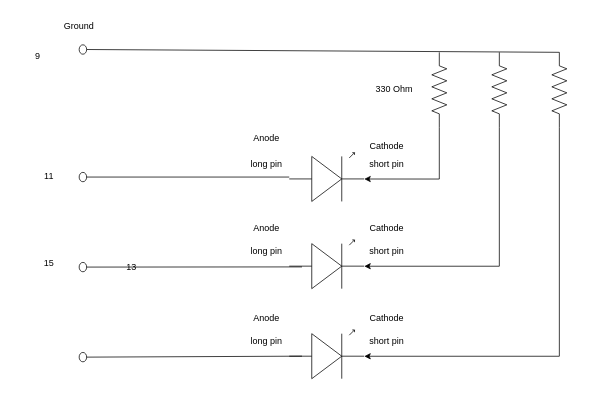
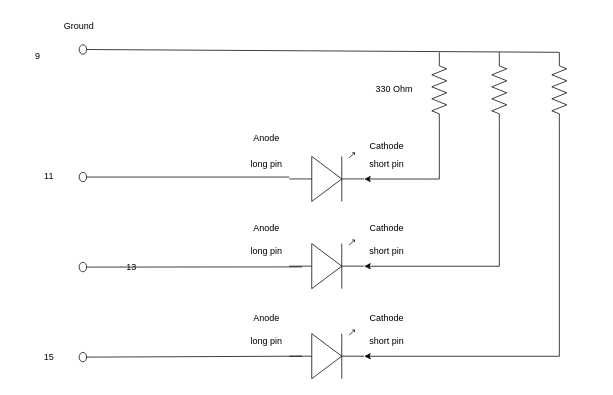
  <mxCell id="0" />
  <mxCell id="1" parent="0" />
  <mxCell id="2" value="" style="verticalLabelPosition=bottom;shadow=0;dashed=0;align=center;html=1;verticalAlign=top;shape=mxgraph.electrical.opto_electronics.led_1;pointerEvents=1;" vertex="1" parent="1"><mxGeometry x="385" y="319" width="100" height="65" as="geometry" /></mxCell>
  <mxCell id="3" value="" style="verticalLabelPosition=bottom;shadow=0;dashed=0;align=center;html=1;verticalAlign=top;shape=mxgraph.electrical.opto_electronics.led_1;pointerEvents=1;" vertex="1" parent="1"><mxGeometry x="385" y="202.75" width="100" height="65" as="geometry" /></mxCell>
  <mxCell id="4" value="" style="verticalLabelPosition=bottom;shadow=0;dashed=0;align=center;html=1;verticalAlign=top;shape=mxgraph.electrical.opto_electronics.led_1;pointerEvents=1;" vertex="1" parent="1"><mxGeometry x="385" y="439" width="100" height="65" as="geometry" /></mxCell>
  <mxCell id="5" value="" style="pointerEvents=1;verticalLabelPosition=bottom;shadow=0;dashed=0;align=center;html=1;verticalAlign=top;shape=mxgraph.electrical.resistors.resistor_2;rotation=-90;" vertex="1" parent="1"><mxGeometry x="535" y="109" width="100" height="20" as="geometry" /></mxCell>
  <mxCell id="6" value="" style="pointerEvents=1;verticalLabelPosition=bottom;shadow=0;dashed=0;align=center;html=1;verticalAlign=top;shape=mxgraph.electrical.resistors.resistor_2;rotation=-90;" vertex="1" parent="1"><mxGeometry x="615" y="109" width="100" height="20" as="geometry" /></mxCell>
  <mxCell id="7" value="" style="pointerEvents=1;verticalLabelPosition=bottom;shadow=0;dashed=0;align=center;html=1;verticalAlign=top;shape=mxgraph.electrical.resistors.resistor_2;rotation=-90;" vertex="1" parent="1"><mxGeometry x="695" y="109" width="100" height="20" as="geometry" /></mxCell>
  <mxCell id="8" value="" style="ellipse;whiteSpace=wrap;html=1;" vertex="1" parent="1"><mxGeometry x="105" y="229" width="10" height="12.5" as="geometry" /></mxCell>
  <mxCell id="9" value="" style="ellipse;whiteSpace=wrap;html=1;" vertex="1" parent="1"><mxGeometry x="105" y="349" width="10" height="12.5" as="geometry" /></mxCell>
  <mxCell id="10" value="" style="ellipse;whiteSpace=wrap;html=1;" vertex="1" parent="1"><mxGeometry x="105" y="469" width="10" height="12.5" as="geometry" /></mxCell>
  <mxCell id="11" value="" style="endArrow=none;html=1;rounded=0;exitX=1;exitY=0.5;exitDx=0;exitDy=0;" edge="1" parent="1" source="8" target="3"><mxGeometry width="50" height="50" relative="1" as="geometry"><mxPoint x="425" y="319" as="sourcePoint" /><mxPoint x="475" y="269" as="targetPoint" /></mxGeometry></mxCell>
  <mxCell id="12" value="" style="endArrow=none;html=1;rounded=0;exitX=1;exitY=0.5;exitDx=0;exitDy=0;entryX=0.17;entryY=0.554;entryDx=0;entryDy=0;entryPerimeter=0;" edge="1" parent="1" source="9" target="2"><mxGeometry width="50" height="50" relative="1" as="geometry"><mxPoint x="425" y="319" as="sourcePoint" /><mxPoint x="475" y="269" as="targetPoint" /></mxGeometry></mxCell>
  <mxCell id="13" value="" style="endArrow=none;html=1;rounded=0;exitX=1;exitY=0.5;exitDx=0;exitDy=0;entryX=0.17;entryY=0.538;entryDx=0;entryDy=0;entryPerimeter=0;" edge="1" parent="1" source="10" target="4"><mxGeometry width="50" height="50" relative="1" as="geometry"><mxPoint x="425" y="319" as="sourcePoint" /><mxPoint x="475" y="269" as="targetPoint" /></mxGeometry></mxCell>
  <mxCell id="14" style="edgeStyle=orthogonalEdgeStyle;rounded=0;orthogonalLoop=1;jettySize=auto;html=1;exitX=0;exitY=0.5;exitDx=0;exitDy=0;exitPerimeter=0;entryX=1;entryY=0.54;entryDx=0;entryDy=0;entryPerimeter=0;" edge="1" parent="1" source="5" target="3"><mxGeometry relative="1" as="geometry" /></mxCell>
  <mxCell id="15" style="edgeStyle=orthogonalEdgeStyle;rounded=0;orthogonalLoop=1;jettySize=auto;html=1;exitX=0;exitY=0.5;exitDx=0;exitDy=0;exitPerimeter=0;entryX=1;entryY=0.54;entryDx=0;entryDy=0;entryPerimeter=0;" edge="1" parent="1" source="6" target="2"><mxGeometry relative="1" as="geometry" /></mxCell>
  <mxCell id="16" style="edgeStyle=orthogonalEdgeStyle;rounded=0;orthogonalLoop=1;jettySize=auto;html=1;exitX=0;exitY=0.5;exitDx=0;exitDy=0;exitPerimeter=0;entryX=1;entryY=0.54;entryDx=0;entryDy=0;entryPerimeter=0;" edge="1" parent="1" source="7" target="4"><mxGeometry relative="1" as="geometry" /></mxCell>
  <mxCell id="17" value="" style="ellipse;whiteSpace=wrap;html=1;" vertex="1" parent="1"><mxGeometry x="105" y="59" width="10" height="12.5" as="geometry" /></mxCell>
  <mxCell id="18" value="" style="endArrow=none;html=1;rounded=0;entryX=1;entryY=0.5;entryDx=0;entryDy=0;entryPerimeter=0;exitX=1;exitY=0.5;exitDx=0;exitDy=0;" edge="1" parent="1" source="17" target="7"><mxGeometry width="50" height="50" relative="1" as="geometry"><mxPoint x="425" y="319" as="sourcePoint" /><mxPoint x="475" y="269" as="targetPoint" /></mxGeometry></mxCell>
  <mxCell id="19" value="long pin" style="text;html=1;align=center;verticalAlign=middle;whiteSpace=wrap;rounded=0;" vertex="1" parent="1"><mxGeometry x="325" y="202.75" width="60" height="30" as="geometry" /></mxCell>
  <mxCell id="20" value="long pin" style="text;html=1;align=center;verticalAlign=middle;whiteSpace=wrap;rounded=0;" vertex="1" parent="1"><mxGeometry x="325" y="319" width="60" height="30" as="geometry" /></mxCell>
  <mxCell id="21" value="long pin" style="text;html=1;align=center;verticalAlign=middle;whiteSpace=wrap;rounded=0;" vertex="1" parent="1"><mxGeometry x="325" y="439" width="60" height="30" as="geometry" /></mxCell>
  <mxCell id="22" value="short pin" style="text;html=1;align=center;verticalAlign=middle;whiteSpace=wrap;rounded=0;" vertex="1" parent="1"><mxGeometry x="485" y="202.75" width="60" height="30" as="geometry" /></mxCell>
  <mxCell id="23" value="short pin" style="text;html=1;align=center;verticalAlign=middle;whiteSpace=wrap;rounded=0;" vertex="1" parent="1"><mxGeometry x="485" y="319" width="60" height="30" as="geometry" /></mxCell>
  <mxCell id="24" value="short pin" style="text;html=1;align=center;verticalAlign=middle;whiteSpace=wrap;rounded=0;" vertex="1" parent="1"><mxGeometry x="485" y="439" width="60" height="30" as="geometry" /></mxCell>
  <mxCell id="25" value="9" style="text;html=1;align=center;verticalAlign=middle;whiteSpace=wrap;rounded=0;" vertex="1" parent="1"><mxGeometry x="20" y="60.25" width="60" height="30" as="geometry" /></mxCell>
  <mxCell id="26" value="11" style="text;html=1;align=center;verticalAlign=middle;whiteSpace=wrap;rounded=0;" vertex="1" parent="1"><mxGeometry x="35" y="220.25" width="60" height="30" as="geometry" /></mxCell>
  <mxCell id="27" value="13" style="text;html=1;align=center;verticalAlign=middle;whiteSpace=wrap;rounded=0;" vertex="1" parent="1"><mxGeometry x="145" y="340.25" width="60" height="30" as="geometry" /></mxCell>
- <mxCell id="28" value="15" style="text;html=1;align=center;verticalAlign=middle;whiteSpace=wrap;rounded=0;" vertex="1" parent="1"><mxGeometry x="35" y="335.25" width="60" height="30" as="geometry" /></mxCell>
+ <mxCell id="28" value="15" style="text;html=1;align=center;verticalAlign=middle;whiteSpace=wrap;rounded=0;" vertex="1" parent="1"><mxGeometry x="35" y="460.25" width="60" height="30" as="geometry" /></mxCell>
  <mxCell id="29" value="Ground" style="text;html=1;align=center;verticalAlign=middle;whiteSpace=wrap;rounded=0;" vertex="1" parent="1"><mxGeometry x="75" y="20.25" width="60" height="30" as="geometry" /></mxCell>
  <mxCell id="30" value="Anode" style="text;html=1;align=center;verticalAlign=middle;whiteSpace=wrap;rounded=0;" vertex="1" parent="1"><mxGeometry x="325" y="169" width="60" height="30" as="geometry" /></mxCell>
  <mxCell id="31" value="Anode" style="text;html=1;align=center;verticalAlign=middle;whiteSpace=wrap;rounded=0;" vertex="1" parent="1"><mxGeometry x="325" y="289" width="60" height="30" as="geometry" /></mxCell>
  <mxCell id="32" value="Anode" style="text;html=1;align=center;verticalAlign=middle;whiteSpace=wrap;rounded=0;" vertex="1" parent="1"><mxGeometry x="325" y="409" width="60" height="30" as="geometry" /></mxCell>
  <mxCell id="33" value="Cathode" style="text;html=1;align=center;verticalAlign=middle;whiteSpace=wrap;rounded=0;" vertex="1" parent="1"><mxGeometry x="485" y="409" width="60" height="30" as="geometry" /></mxCell>
  <mxCell id="34" value="Cathode" style="text;html=1;align=center;verticalAlign=middle;whiteSpace=wrap;rounded=0;" vertex="1" parent="1"><mxGeometry x="485" y="289" width="60" height="30" as="geometry" /></mxCell>
  <mxCell id="35" value="Cathode" style="text;html=1;align=center;verticalAlign=middle;whiteSpace=wrap;rounded=0;" vertex="1" parent="1"><mxGeometry x="485" y="179" width="60" height="30" as="geometry" /></mxCell>
  <mxCell id="36" value="330 Ohm" style="text;html=1;align=center;verticalAlign=middle;whiteSpace=wrap;rounded=0;" vertex="1" parent="1"><mxGeometry x="495" y="104" width="60" height="30" as="geometry" /></mxCell>
